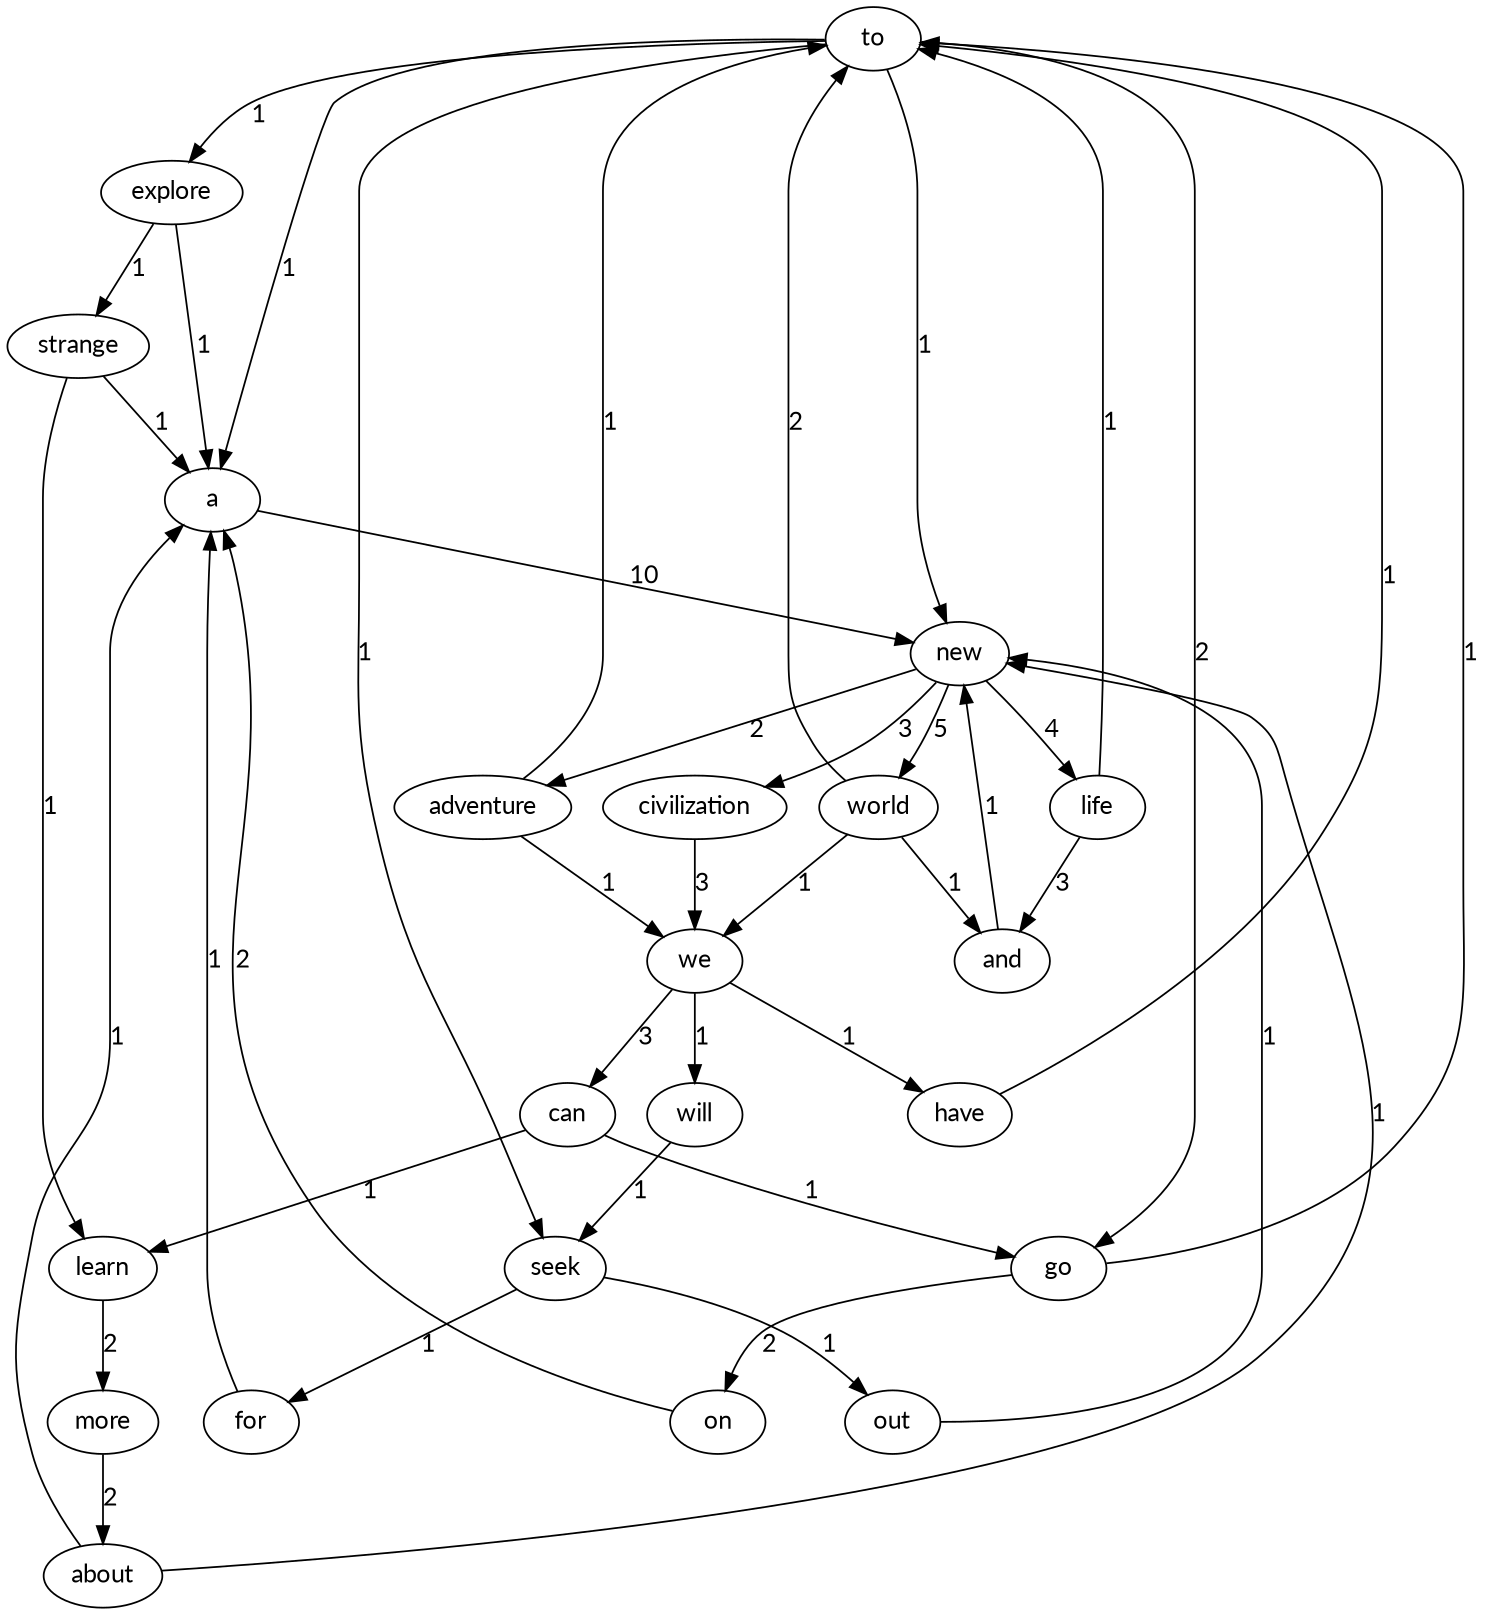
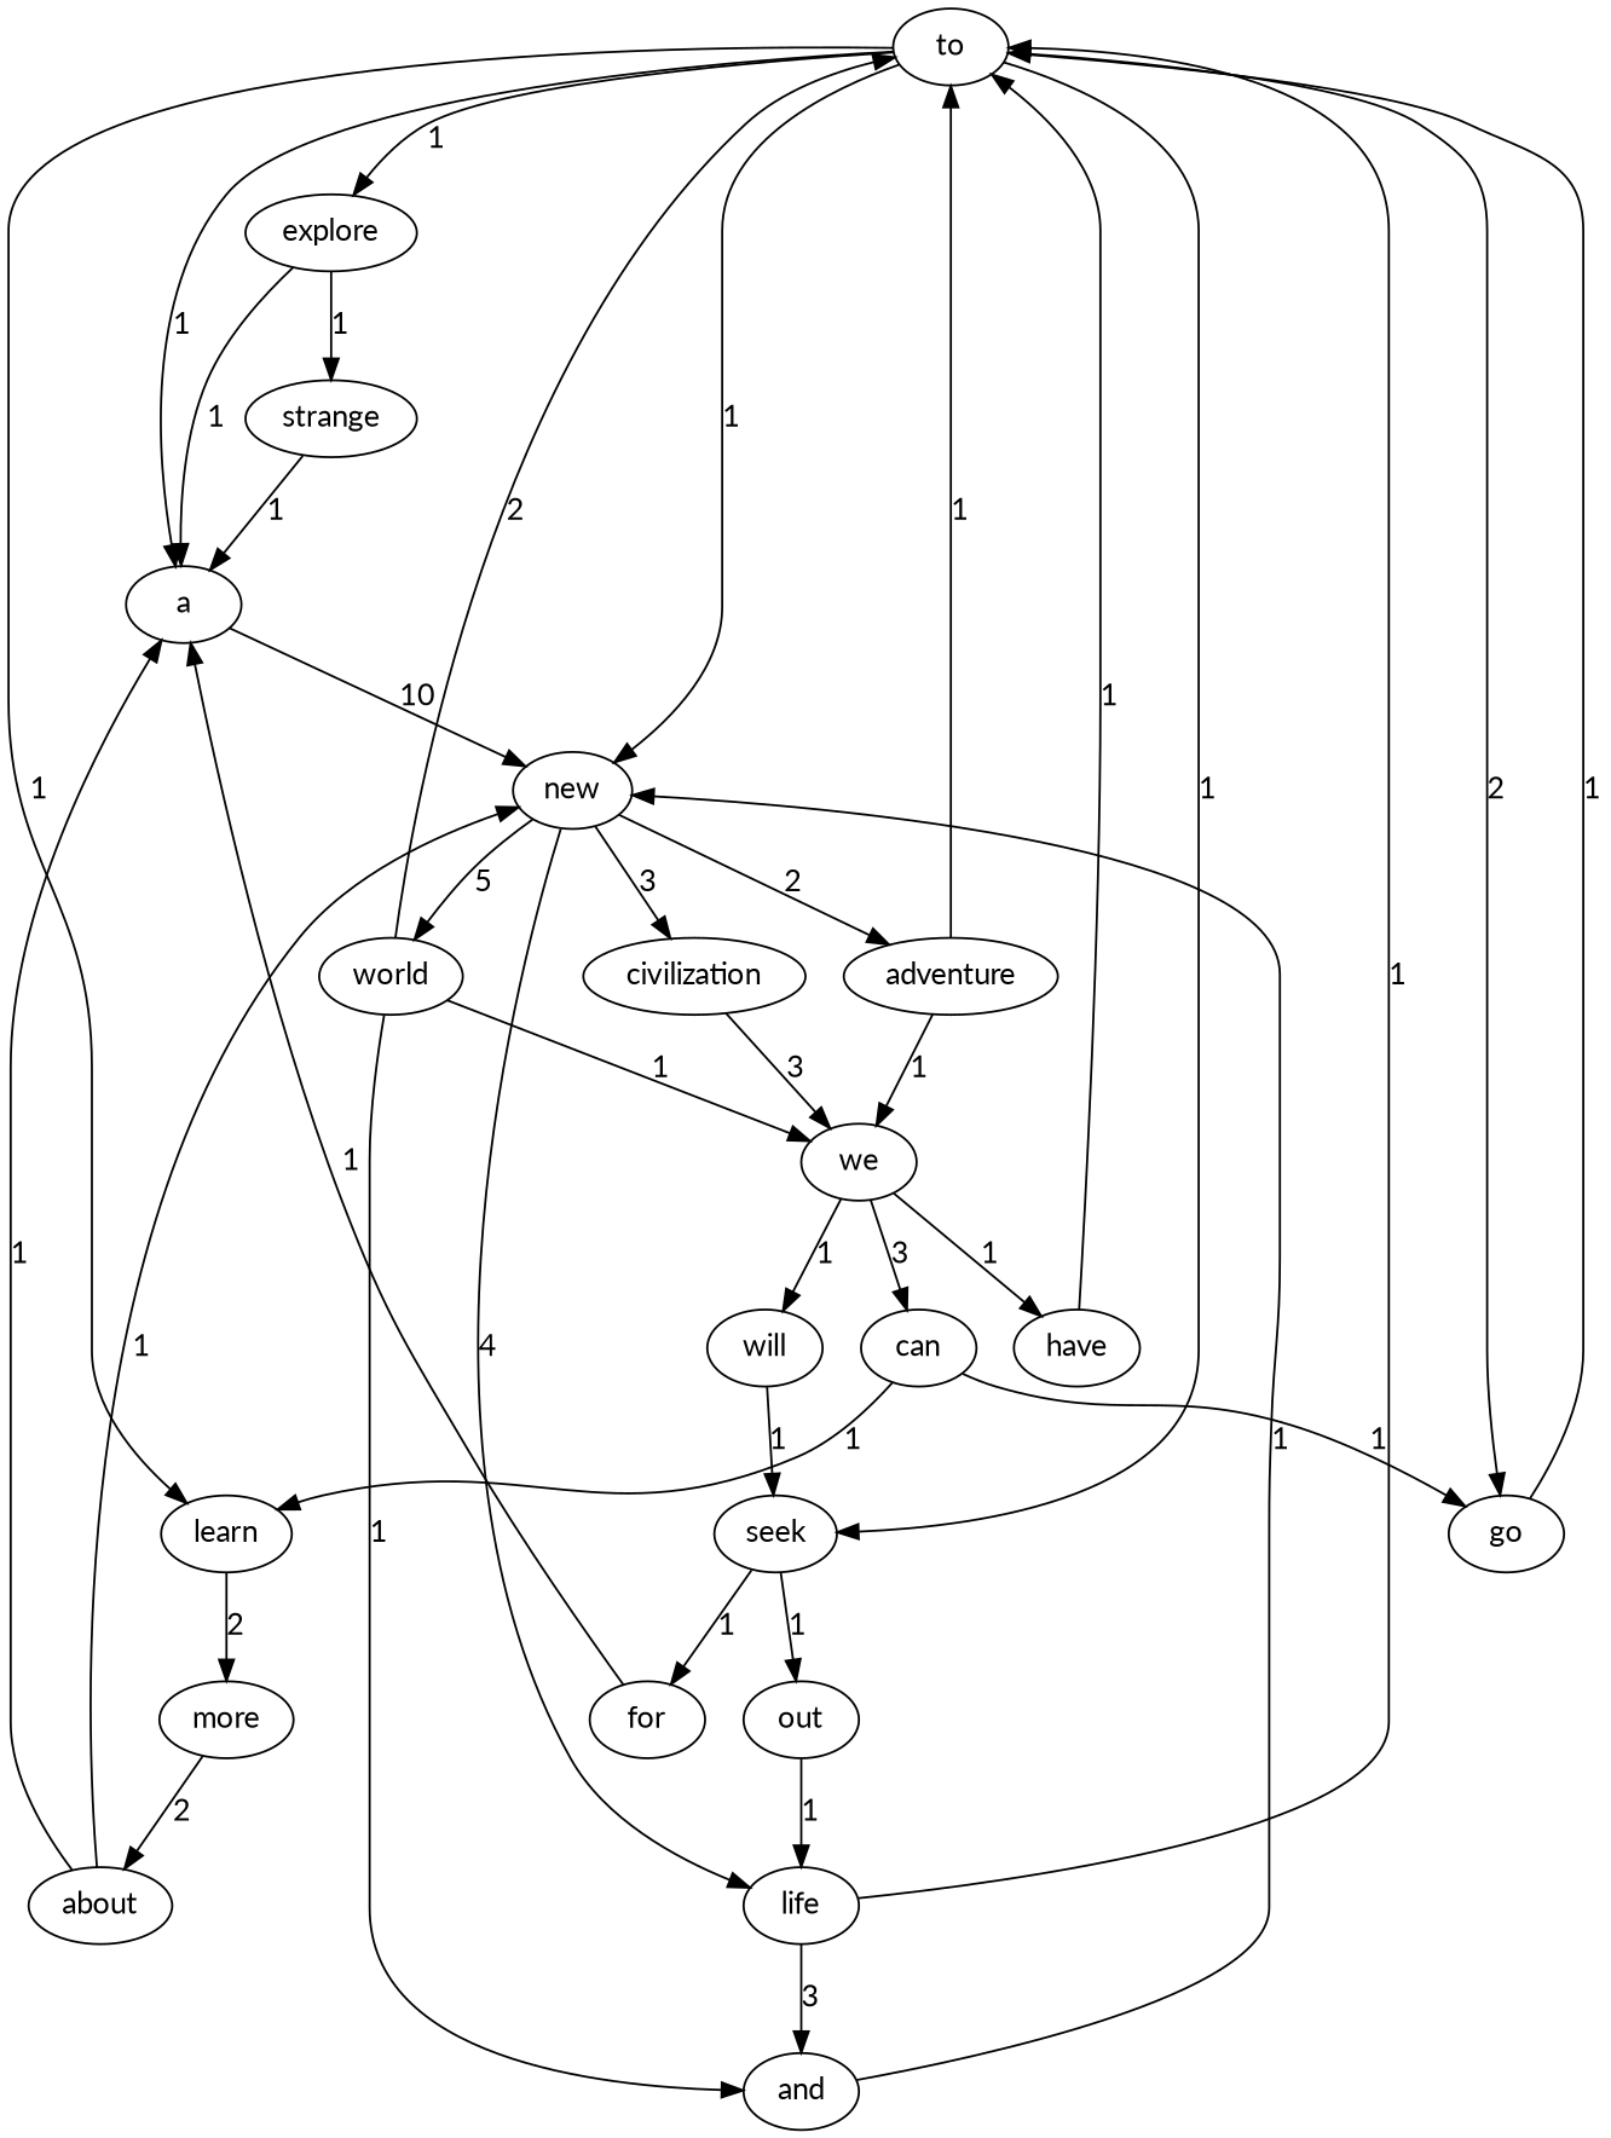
  digraph {
    fontname=Lato
    node [fontname=Lato]
    edge [fontname=Lato]
    to
    explore
    a
    new
    go
    seek
    learn
    strange
    world
    life
    civilization
    adventure
-   on
    out
    for
    more
    and
    we
    can
    have
    will
    about
    to -> explore [label=1]
    to -> a [label=1]
    to -> new [label=1]
    to -> go [label=2]
    to -> seek [label=1]
-   strange -> learn [label=1]
+   to -> learn [label=1]
    explore -> a [label=1]
    explore -> strange [label=1]
    a -> new [label=10]
    new -> world [label=5]
    new -> life [label=4]
    new -> civilization [label=3]
    new -> adventure [label=2]
    go -> to [label=1]
-   go -> on [label=2]
    seek -> out [label=1]
    seek -> for [label=1]
    learn -> more [label=2]
    strange -> a [label=1]
    world -> to [label=2]
    world -> and [label=1]
    world -> we [label=1]
    life -> to [label=1]
    life -> and [label=3]
    civilization -> we [label=3]
    adventure -> to [label=1]
    adventure -> we [label=1]
-   on -> a [label=2]
-   out -> new [label=1]
+   out -> life [label=1]
    for -> a [label=1]
    more -> about [label=2]
    and -> new [label=1]
    we -> can [label=3]
    we -> have [label=1]
    we -> will [label=1]
    can -> go [label=1]
    can -> learn [label=1]
    have -> to [label=1]
    will -> seek [label=1]
    about -> a [label=1]
    about -> new [label=1]
  }
